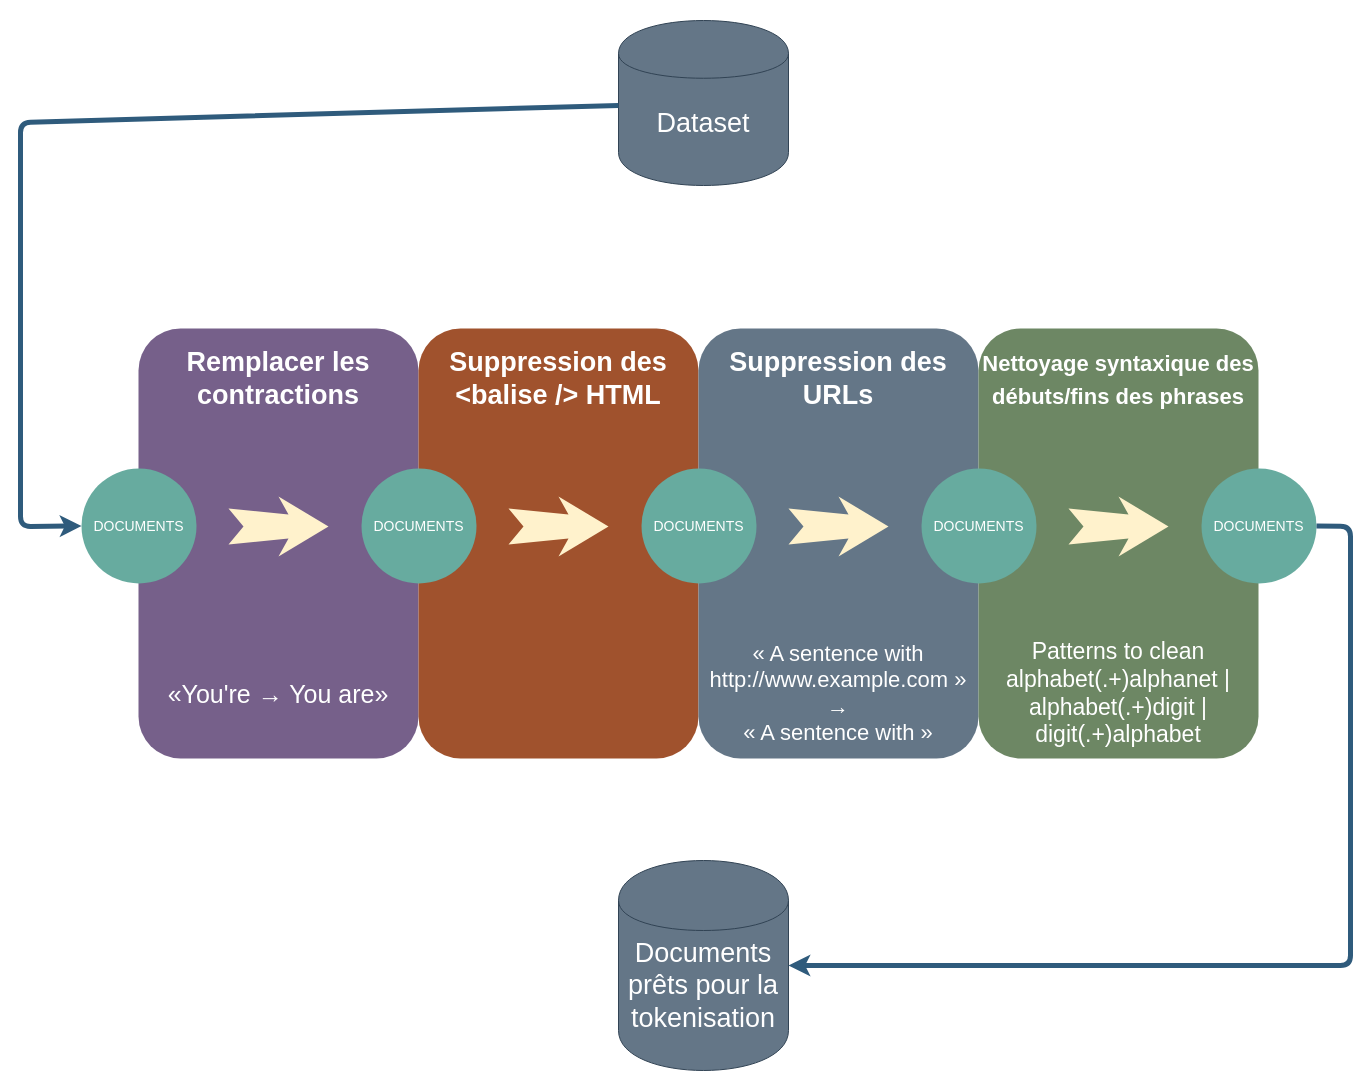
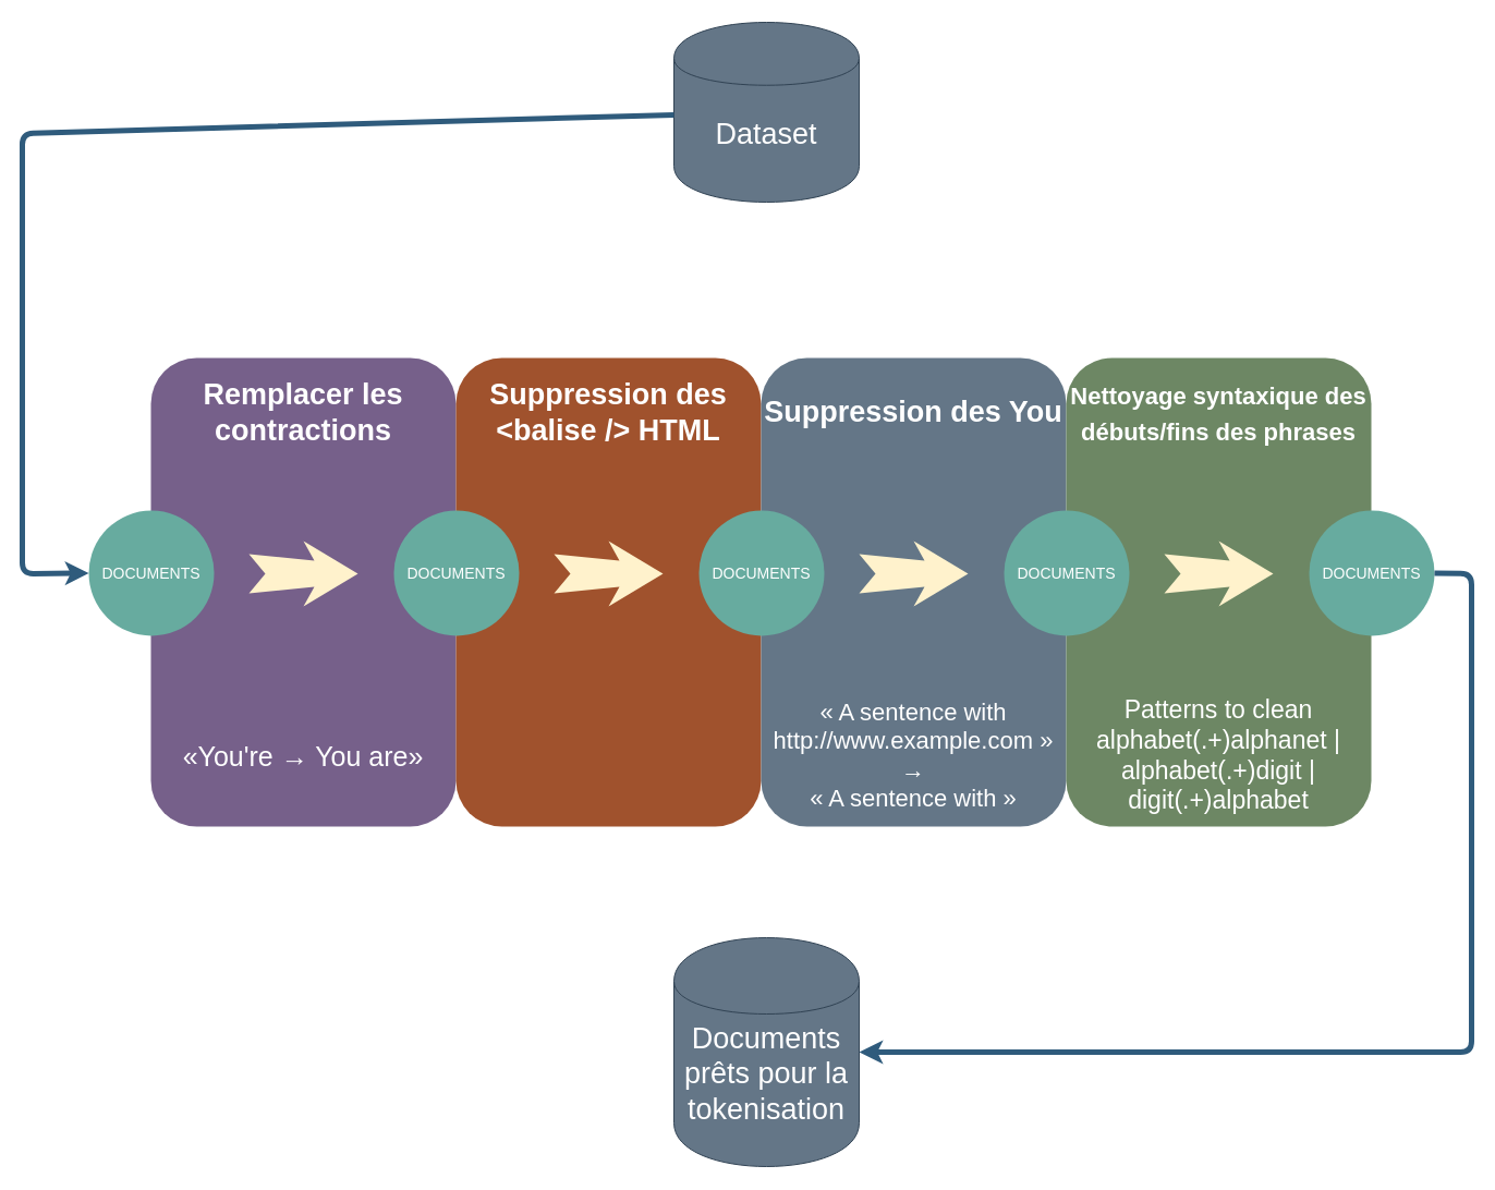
  <mxCell id="0" />
  <mxCell id="1" parent="0" />
  <mxCell id="2" value="" style="whiteSpace=wrap;html=1;rounded=1;shadow=0;strokeWidth=8;fontSize=20;align=center;fillColor=#76608a;strokeColor=none;fontColor=#ffffff;" parent="1" vertex="1"><mxGeometry x="138" y="328" width="280" height="430" as="geometry" /></mxCell>
  <mxCell id="3" value="Remplacer les contractions" style="text;html=1;strokeColor=none;fillColor=none;align=center;verticalAlign=middle;whiteSpace=wrap;rounded=0;shadow=0;fontSize=27;fontColor=#FFFFFF;fontStyle=1" parent="1" vertex="1"><mxGeometry x="138" y="348" width="280" height="60" as="geometry" /></mxCell>
  <mxCell id="4" value="&lt;font style=&quot;font-size: 25px&quot;&gt;«You're → You are»&lt;/font&gt;" style="text;html=1;strokeColor=none;fillColor=none;align=center;verticalAlign=middle;whiteSpace=wrap;rounded=0;shadow=0;fontSize=14;fontColor=#FFFFFF;" parent="1" vertex="1"><mxGeometry x="138" y="648" width="280" height="90" as="geometry" /></mxCell>
  <mxCell id="5" value="" style="line;strokeWidth=2;html=1;rounded=0;shadow=0;fontSize=27;align=center;fillColor=none;strokeColor=none;" parent="1" vertex="1"><mxGeometry x="158" y="408" width="240" height="10" as="geometry" /></mxCell>
  <mxCell id="6" value="" style="line;strokeWidth=2;html=1;rounded=0;shadow=0;fontSize=27;align=center;fillColor=none;strokeColor=none;" parent="1" vertex="1"><mxGeometry x="158" y="628" width="240" height="10" as="geometry" /></mxCell>
  <mxCell id="7" value="DOCUMENTS" style="ellipse;whiteSpace=wrap;html=1;rounded=0;shadow=0;strokeWidth=6;fontSize=14;align=center;fillColor=#67AB9F;strokeColor=none;fontColor=#FFFFFF;" parent="1" vertex="1"><mxGeometry x="81" y="468" width="115" height="115" as="geometry" /></mxCell>
  <mxCell id="8" value="" style="html=1;shadow=0;dashed=0;align=center;verticalAlign=middle;shape=mxgraph.arrows2.stylisedArrow;dy=0.6;dx=40;notch=15;feather=0.4;rounded=0;strokeWidth=1;fontSize=27;strokeColor=none;fillColor=#fff2cc;" parent="1" vertex="1"><mxGeometry x="228" y="496" width="100" height="60" as="geometry" /></mxCell>
  <mxCell id="9" value="" style="whiteSpace=wrap;html=1;rounded=1;shadow=0;strokeWidth=8;fontSize=20;align=center;fillColor=#a0522d;strokeColor=none;fontColor=#ffffff;" parent="1" vertex="1"><mxGeometry x="418" y="328" width="280" height="430" as="geometry" /></mxCell>
  <mxCell id="10" value="Suppression des &amp;lt;balise /&amp;gt; HTML" style="text;html=1;strokeColor=none;fillColor=none;align=center;verticalAlign=middle;whiteSpace=wrap;rounded=0;shadow=0;fontSize=27;fontColor=#FFFFFF;fontStyle=1" parent="1" vertex="1"><mxGeometry x="418" y="348" width="280" height="60" as="geometry" /></mxCell>
  <mxCell id="11" value="" style="line;strokeWidth=2;html=1;rounded=0;shadow=0;fontSize=27;align=center;fillColor=none;strokeColor=none;" parent="1" vertex="1"><mxGeometry x="438" y="408" width="240" height="10" as="geometry" /></mxCell>
  <mxCell id="12" value="" style="line;strokeWidth=2;html=1;rounded=0;shadow=0;fontSize=27;align=center;fillColor=none;strokeColor=none;" parent="1" vertex="1"><mxGeometry x="438" y="628" width="240" height="10" as="geometry" /></mxCell>
  <mxCell id="13" value="DOCUMENTS" style="ellipse;whiteSpace=wrap;html=1;rounded=0;shadow=0;strokeWidth=6;fontSize=14;align=center;fillColor=#67AB9F;strokeColor=none;fontColor=#FFFFFF;" parent="1" vertex="1"><mxGeometry x="361" y="468" width="115" height="115" as="geometry" /></mxCell>
  <mxCell id="14" value="" style="html=1;shadow=0;dashed=0;align=center;verticalAlign=middle;shape=mxgraph.arrows2.stylisedArrow;dy=0.6;dx=40;notch=15;feather=0.4;rounded=0;strokeWidth=1;fontSize=27;strokeColor=none;fillColor=#fff2cc;" parent="1" vertex="1"><mxGeometry x="508" y="496" width="100" height="60" as="geometry" /></mxCell>
  <mxCell id="15" value="" style="whiteSpace=wrap;html=1;rounded=1;shadow=0;strokeWidth=8;fontSize=20;align=center;fillColor=#647687;strokeColor=none;fontColor=#ffffff;" parent="1" vertex="1"><mxGeometry x="698" y="328" width="280" height="430" as="geometry" /></mxCell>
- <mxCell id="16" value="Suppression des URLs" style="text;html=1;strokeColor=none;fillColor=none;align=center;verticalAlign=middle;whiteSpace=wrap;rounded=0;shadow=0;fontSize=27;fontColor=#FFFFFF;fontStyle=1" parent="1" vertex="1"><mxGeometry x="698" y="348" width="280" height="60" as="geometry" /></mxCell>
+ <mxCell id="16" value="Suppression des You" style="text;html=1;strokeColor=none;fillColor=none;align=center;verticalAlign=middle;whiteSpace=wrap;rounded=0;shadow=0;fontSize=27;fontColor=#FFFFFF;fontStyle=1" parent="1" vertex="1"><mxGeometry x="698" y="348" width="280" height="60" as="geometry" /></mxCell>
  <mxCell id="17" value="&lt;font style=&quot;font-size: 22px&quot;&gt;« A sentence with http://www.example.com »&lt;br&gt;&lt;/font&gt;&lt;div style=&quot;font-size: 22px&quot;&gt;&lt;font style=&quot;font-size: 22px&quot;&gt;→&lt;/font&gt;&lt;/div&gt;&lt;div style=&quot;font-size: 22px&quot;&gt;&lt;font style=&quot;font-size: 22px&quot;&gt;« A sentence with »&lt;br&gt;&lt;/font&gt;&lt;/div&gt;" style="text;html=1;strokeColor=none;fillColor=none;align=center;verticalAlign=middle;whiteSpace=wrap;rounded=0;shadow=0;fontSize=14;fontColor=#FFFFFF;" parent="1" vertex="1"><mxGeometry x="698" y="648" width="280" height="90" as="geometry" /></mxCell>
  <mxCell id="18" value="" style="line;strokeWidth=2;html=1;rounded=0;shadow=0;fontSize=27;align=center;fillColor=none;strokeColor=none;" parent="1" vertex="1"><mxGeometry x="718" y="408" width="240" height="10" as="geometry" /></mxCell>
  <mxCell id="19" value="" style="line;strokeWidth=2;html=1;rounded=0;shadow=0;fontSize=27;align=center;fillColor=none;strokeColor=none;" parent="1" vertex="1"><mxGeometry x="718" y="628" width="240" height="10" as="geometry" /></mxCell>
  <mxCell id="20" value="DOCUMENTS" style="ellipse;whiteSpace=wrap;html=1;rounded=0;shadow=0;strokeWidth=6;fontSize=14;align=center;fillColor=#67AB9F;strokeColor=none;fontColor=#FFFFFF;" parent="1" vertex="1"><mxGeometry x="641" y="468" width="115" height="115" as="geometry" /></mxCell>
  <mxCell id="21" value="" style="html=1;shadow=0;dashed=0;align=center;verticalAlign=middle;shape=mxgraph.arrows2.stylisedArrow;dy=0.6;dx=40;notch=15;feather=0.4;rounded=0;strokeWidth=1;fontSize=27;strokeColor=none;fillColor=#fff2cc;" parent="1" vertex="1"><mxGeometry x="788" y="496" width="100" height="60" as="geometry" /></mxCell>
  <mxCell id="22" value="" style="whiteSpace=wrap;html=1;rounded=1;shadow=0;strokeWidth=8;fontSize=20;align=center;fillColor=#6d8764;strokeColor=none;fontColor=#ffffff;" parent="1" vertex="1"><mxGeometry x="978" y="328" width="280" height="430" as="geometry" /></mxCell>
  <mxCell id="23" value="&lt;font style=&quot;font-size: 22px&quot;&gt;Nettoyage syntaxique des débuts/fins des phrases&lt;br&gt;&lt;/font&gt;" style="text;html=1;strokeColor=none;fillColor=none;align=center;verticalAlign=middle;whiteSpace=wrap;rounded=0;shadow=0;fontSize=27;fontColor=#FFFFFF;fontStyle=1" parent="1" vertex="1"><mxGeometry x="978" y="348" width="280" height="60" as="geometry" /></mxCell>
  <mxCell id="24" value="&lt;font style=&quot;font-size: 23px&quot;&gt;Patterns to clean&lt;br&gt;alphabet(.+)alphanet |&lt;br&gt;&lt;/font&gt;&lt;div style=&quot;font-size: 23px&quot;&gt;&lt;font style=&quot;font-size: 23px&quot;&gt;alphabet(.+)digit |&lt;/font&gt;&lt;/div&gt;&lt;div style=&quot;font-size: 23px&quot;&gt;&lt;font style=&quot;font-size: 23px&quot;&gt;digit(.+)alphabet&lt;/font&gt;&lt;/div&gt;" style="text;html=1;strokeColor=none;fillColor=none;align=center;verticalAlign=middle;whiteSpace=wrap;rounded=0;shadow=0;fontSize=14;fontColor=#FFFFFF;" parent="1" vertex="1"><mxGeometry x="978" y="648" width="280" height="90" as="geometry" /></mxCell>
  <mxCell id="25" value="" style="line;strokeWidth=2;html=1;rounded=0;shadow=0;fontSize=27;align=center;fillColor=none;strokeColor=none;" parent="1" vertex="1"><mxGeometry x="998" y="408" width="240" height="10" as="geometry" /></mxCell>
  <mxCell id="26" value="" style="line;strokeWidth=2;html=1;rounded=0;shadow=0;fontSize=27;align=center;fillColor=none;strokeColor=none;" parent="1" vertex="1"><mxGeometry x="998" y="628" width="240" height="10" as="geometry" /></mxCell>
  <mxCell id="27" value="DOCUMENTS" style="ellipse;whiteSpace=wrap;html=1;rounded=0;shadow=0;strokeWidth=6;fontSize=14;align=center;fillColor=#67AB9F;strokeColor=none;fontColor=#FFFFFF;" parent="1" vertex="1"><mxGeometry x="921" y="468" width="115" height="115" as="geometry" /></mxCell>
  <mxCell id="28" value="" style="html=1;shadow=0;dashed=0;align=center;verticalAlign=middle;shape=mxgraph.arrows2.stylisedArrow;dy=0.6;dx=40;notch=15;feather=0.4;rounded=0;strokeWidth=1;fontSize=27;strokeColor=none;fillColor=#fff2cc;" parent="1" vertex="1"><mxGeometry x="1068" y="496" width="100" height="60" as="geometry" /></mxCell>
  <mxCell id="29" value="DOCUMENTS" style="ellipse;whiteSpace=wrap;html=1;rounded=0;shadow=0;strokeWidth=6;fontSize=14;align=center;fillColor=#67AB9F;strokeColor=none;fontColor=#FFFFFF;" parent="1" vertex="1"><mxGeometry x="1201" y="468" width="115" height="115" as="geometry" /></mxCell>
  <mxCell id="30" value="&lt;font style=&quot;font-size: 27px&quot;&gt;Dataset&lt;/font&gt;" style="shape=cylinder;whiteSpace=wrap;html=1;boundedLbl=1;backgroundOutline=1;fillColor=#647687;strokeColor=#314354;fontColor=#ffffff;" parent="1" vertex="1"><mxGeometry x="618" y="20" width="170" height="165" as="geometry" /></mxCell>
  <mxCell id="31" value="&lt;div&gt;&lt;font style=&quot;font-size: 27px&quot;&gt;Documents prêts pour la tokenisation&lt;/font&gt;&lt;/div&gt;" style="shape=cylinder;whiteSpace=wrap;html=1;boundedLbl=1;backgroundOutline=1;fillColor=#647687;strokeColor=#314354;fontColor=#ffffff;" parent="1" vertex="1"><mxGeometry x="618" y="860" width="170" height="210" as="geometry" /></mxCell>
  <mxCell id="32" value="" style="endArrow=classic;html=1;strokeWidth=5;entryX=0;entryY=0.5;entryDx=0;entryDy=0;strokeColor=#2F5B7C;" parent="1" source="30" target="7" edge="1"><mxGeometry width="50" height="50" relative="1" as="geometry"><mxPoint x="710" y="210" as="sourcePoint" /><mxPoint x="-40" y="550" as="targetPoint" /><Array as="points"><mxPoint x="20" y="122" /><mxPoint x="20" y="526" /></Array></mxGeometry></mxCell>
  <mxCell id="33" value="" style="endArrow=classic;html=1;strokeWidth=5;entryX=1;entryY=0.5;entryDx=0;entryDy=0;exitX=1;exitY=0.5;exitDx=0;exitDy=0;strokeColor=#2F5B7C;" parent="1" source="29" target="31" edge="1"><mxGeometry width="50" height="50" relative="1" as="geometry"><mxPoint x="1258.5" y="646" as="sourcePoint" /><mxPoint x="1438.5" y="650" as="targetPoint" /><Array as="points"><mxPoint x="1350" y="526" /><mxPoint x="1350" y="965" /></Array></mxGeometry></mxCell>
